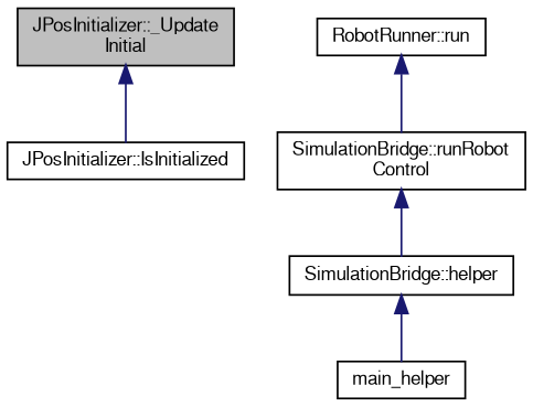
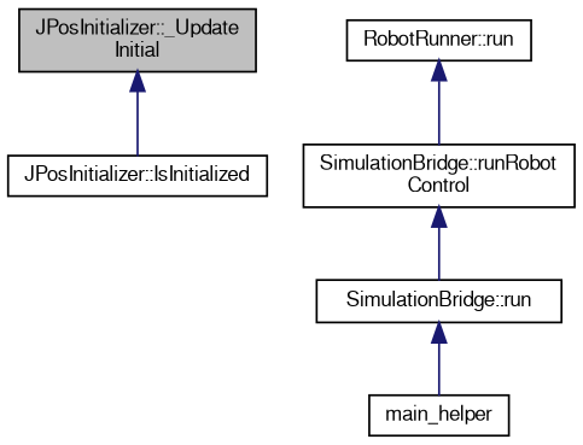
  digraph {
    rankdir=TB
    node [color=black fillcolor=white fontname=FreeSans fontsize=10 shape=record style=filled]
    edge [color=midnightblue dir=back fontname=FreeSans fontsize=10 labelfontname=FreeSans labelfontsize=10 style=solid]
    n1 [fillcolor=grey75 fontcolor=black height=0.2 label="JPosInitializer::_Update\lInitial" width=0.4]
    n2 [height=0.2 label="JPosInitializer::IsInitialized" width=0.4]
    n3 [height=0.2 label="RobotRunner::run" width=0.4]
    n4 [height=0.2 label="SimulationBridge::runRobot\lControl" width=0.4]
-   n5 [height=0.2 label="SimulationBridge::helper" width=0.4]
+   n5 [height=0.2 label="SimulationBridge::run" width=0.4]
    n6 [height=0.2 label=main_helper width=0.4]
    n1 -> n2
    n3 -> n4
    n4 -> n5
    n5 -> n6
  }
